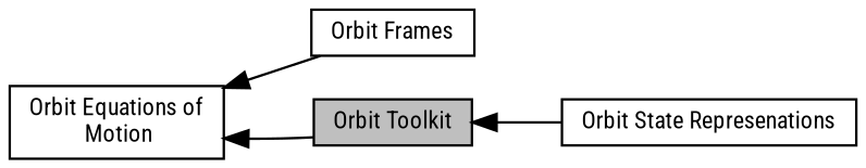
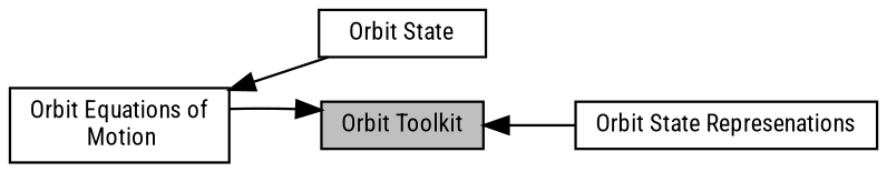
  digraph {
    fontname="Roboto Condensed"
    rankdir=LR
    node [color=black fillcolor=white fontname="Roboto Condensed" fontsize=10 shape=box style=filled]
    edge [dir=back fontname="Roboto Condensed" fontsize=10 labelfontname=Helvetica labelfontsize=10 shape=plaintext style=solid]
-   n1 [height=0.2 label="Orbit Frames" width=0.4]
+   n1 [height=0.2 label="Orbit State" width=0.4]
    n2 [height=0.2 label="Orbit State Represenations" width=0.4]
    n3 [height=0.2 label="Orbit Equations of\l Motion" width=0.4]
    n4 [fillcolor=grey75 fontcolor=black height=0.2 label="Orbit Toolkit" width=0.4]
    n3 -> n1
    n4 -> n2
-   n3 -> n4
+   n4 -> n3
  }
